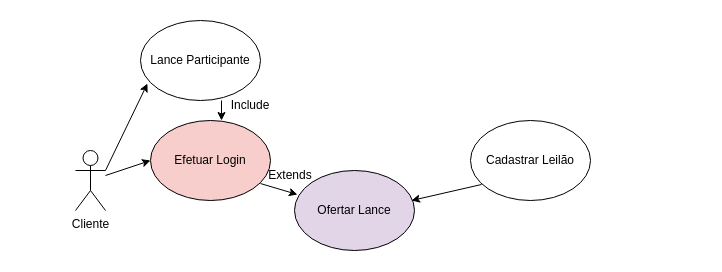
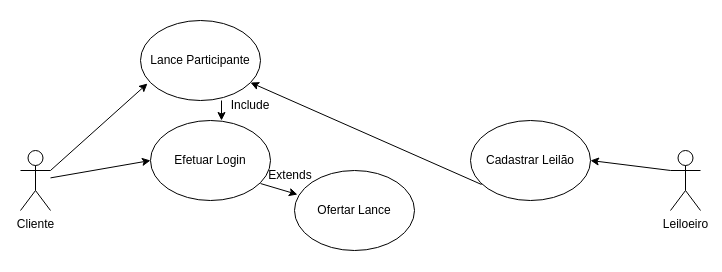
  <mxCell id="0" />
  <mxCell id="1" parent="0" />
  <mxCell id="2" value="Lance Participante" style="ellipse;whiteSpace=wrap;html=1;" parent="1" vertex="1"><mxGeometry x="140" y="20" width="120" height="80" as="geometry" /></mxCell>
- <mxCell id="3" value="Efetuar Login" style="ellipse;whiteSpace=wrap;html=1;fillColor=#f8cecc;" parent="1" vertex="1"><mxGeometry x="150" y="120" width="120" height="80" as="geometry" /></mxCell>
- <mxCell id="4" value="Ofertar Lance" style="ellipse;whiteSpace=wrap;html=1;fillColor=#e1d5e7;" parent="1" vertex="1"><mxGeometry x="294" y="170" width="120" height="80" as="geometry" /></mxCell>
- <mxCell id="5" value="Cliente" style="shape=umlActor;verticalLabelPosition=bottom;verticalAlign=top;html=1;outlineConnect=0;" parent="1" vertex="1"><mxGeometry x="75" y="150" width="30" height="60" as="geometry" /></mxCell>
+ <mxCell id="3" value="Efetuar Login" style="ellipse;whiteSpace=wrap;html=1;" parent="1" vertex="1"><mxGeometry x="150" y="120" width="120" height="80" as="geometry" /></mxCell>
+ <mxCell id="4" value="Ofertar Lance" style="ellipse;whiteSpace=wrap;html=1;" parent="1" vertex="1"><mxGeometry x="294" y="170" width="120" height="80" as="geometry" /></mxCell>
+ <mxCell id="5" value="Cliente" style="shape=umlActor;verticalLabelPosition=bottom;verticalAlign=top;html=1;outlineConnect=0;" parent="1" vertex="1"><mxGeometry x="20" y="150" width="30" height="60" as="geometry" /></mxCell>
  <mxCell id="6" value="Cadastrar Leilão" style="ellipse;whiteSpace=wrap;html=1;" parent="1" vertex="1"><mxGeometry x="470" y="120" width="120" height="80" as="geometry" /></mxCell>
+ <mxCell id="7" value="Leiloeiro" style="shape=umlActor;verticalLabelPosition=bottom;verticalAlign=top;html=1;outlineConnect=0;" parent="1" vertex="1"><mxGeometry x="670" y="150" width="30" height="60" as="geometry" /></mxCell>
  <mxCell id="8" value="" style="endArrow=classic;html=1;rounded=0;exitX=1;exitY=0.333;exitDx=0;exitDy=0;exitPerimeter=0;entryX=0.058;entryY=0.788;entryDx=0;entryDy=0;entryPerimeter=0;" parent="1" source="5" target="2" edge="1"><mxGeometry width="50" height="50" relative="1" as="geometry"><mxPoint x="390" y="190" as="sourcePoint" /><mxPoint x="440" y="140" as="targetPoint" /></mxGeometry></mxCell>
  <mxCell id="9" value="" style="endArrow=classic;html=1;rounded=0;entryX=0;entryY=0.5;entryDx=0;entryDy=0;" parent="1" source="5" target="3" edge="1"><mxGeometry width="50" height="50" relative="1" as="geometry"><mxPoint x="390" y="190" as="sourcePoint" /><mxPoint x="440" y="140" as="targetPoint" /></mxGeometry></mxCell>
+ <mxCell id="10" value="" style="endArrow=classic;html=1;rounded=0;exitX=0;exitY=0.333;exitDx=0;exitDy=0;exitPerimeter=0;entryX=1;entryY=0.5;entryDx=0;entryDy=0;" parent="1" source="7" target="6" edge="1"><mxGeometry width="50" height="50" relative="1" as="geometry"><mxPoint x="390" y="190" as="sourcePoint" /><mxPoint x="440" y="140" as="targetPoint" /></mxGeometry></mxCell>
  <mxCell id="11" value="" style="endArrow=classic;html=1;rounded=0;exitX=0.95;exitY=0.788;exitDx=0;exitDy=0;exitPerimeter=0;entryX=0.058;entryY=0.3;entryDx=0;entryDy=0;entryPerimeter=0;" parent="1" edge="1"><mxGeometry width="50" height="50" relative="1" as="geometry"><mxPoint x="260" y="183.04" as="sourcePoint" /><mxPoint x="296.96" y="194" as="targetPoint" /></mxGeometry></mxCell>
  <mxCell id="12" value="" style="endArrow=classic;html=1;rounded=0;exitX=0.675;exitY=1;exitDx=0;exitDy=0;exitPerimeter=0;" parent="1" source="2" edge="1"><mxGeometry width="50" height="50" relative="1" as="geometry"><mxPoint x="390" y="190" as="sourcePoint" /><mxPoint x="221" y="120" as="targetPoint" /></mxGeometry></mxCell>
- <mxCell id="13" value="" style="endArrow=classic;html=1;rounded=0;exitX=0.092;exitY=0.8;exitDx=0;exitDy=0;exitPerimeter=0;entryX=0.975;entryY=0.375;entryDx=0;entryDy=0;entryPerimeter=0;" edge="1" parent="1" source="6" target="4"><mxGeometry width="50" height="50" relative="1" as="geometry"><mxPoint x="390" y="200" as="sourcePoint" /><mxPoint x="440" y="150" as="targetPoint" /></mxGeometry></mxCell>
+ <mxCell id="13" value="" style="endArrow=classic;html=1;rounded=0;exitX=0.092;exitY=0.8;exitDx=0;exitDy=0;exitPerimeter=0;" edge="1" parent="1" source="6" target="2"><mxGeometry width="50" height="50" relative="1" as="geometry"><mxPoint x="390" y="200" as="sourcePoint" /><mxPoint x="440" y="150" as="targetPoint" /></mxGeometry></mxCell>
  <mxCell id="14" value="Include" style="text;html=1;strokeColor=none;fillColor=none;align=center;verticalAlign=middle;whiteSpace=wrap;rounded=0;" vertex="1" parent="1"><mxGeometry x="220" y="90" width="60" height="30" as="geometry" /></mxCell>
  <mxCell id="15" value="Extends" style="text;html=1;strokeColor=none;fillColor=none;align=center;verticalAlign=middle;whiteSpace=wrap;rounded=0;" vertex="1" parent="1"><mxGeometry x="260" y="160" width="60" height="30" as="geometry" /></mxCell>
